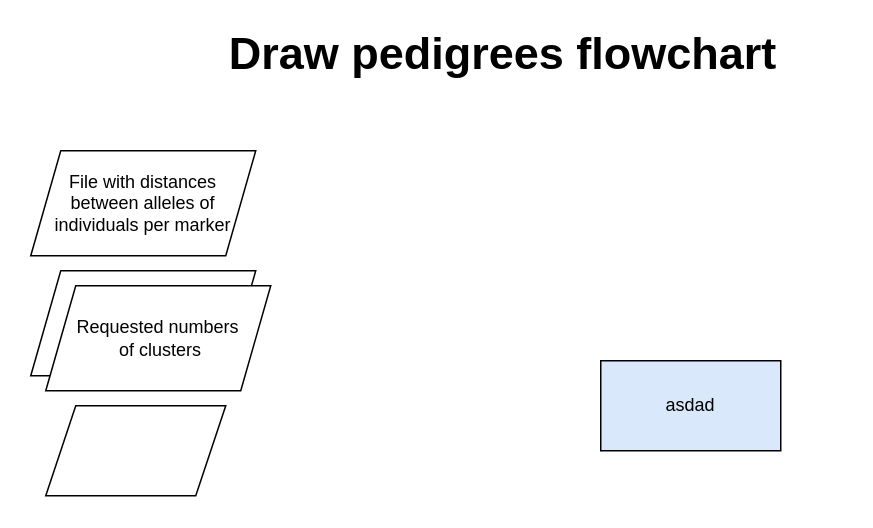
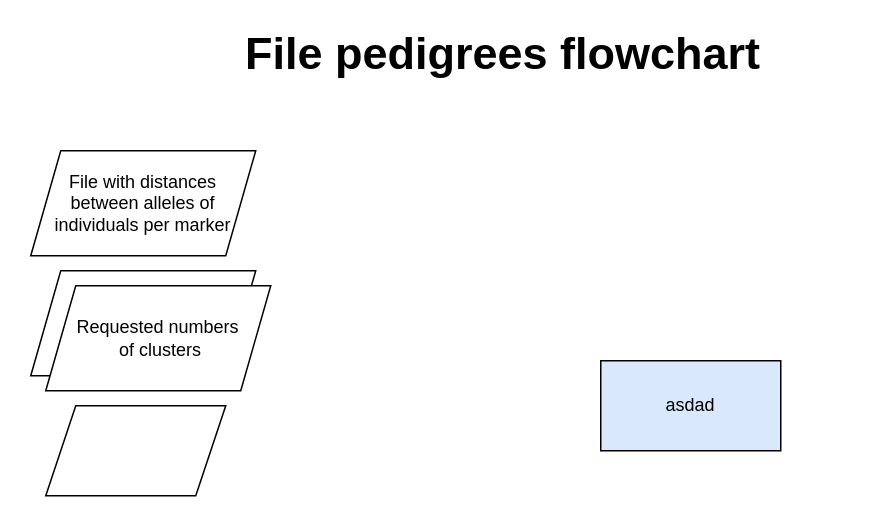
  <mxCell id="0" />
  <mxCell id="1" parent="0" />
- <mxCell id="2" value="&lt;b&gt;&lt;font style=&quot;font-size: 30px;&quot;&gt;Draw pedigrees flowchart&lt;/font&gt;&lt;/b&gt;" style="text;html=1;strokeColor=none;fillColor=none;align=center;verticalAlign=middle;whiteSpace=wrap;rounded=0;" vertex="1" parent="1"><mxGeometry x="110" y="20" width="450" height="30" as="geometry" /></mxCell>
+ <mxCell id="2" value="&lt;b&gt;&lt;font style=&quot;font-size: 30px;&quot;&gt;File pedigrees flowchart&lt;/font&gt;&lt;/b&gt;" style="text;html=1;strokeColor=none;fillColor=none;align=center;verticalAlign=middle;whiteSpace=wrap;rounded=0;" vertex="1" parent="1"><mxGeometry x="110" y="20" width="450" height="30" as="geometry" /></mxCell>
  <mxCell id="3" value="asdad" style="rounded=0;whiteSpace=wrap;html=1;fontSize=12;fillColor=#dae8fc;" vertex="1" parent="1"><mxGeometry x="400" y="240" width="120" height="60" as="geometry" /></mxCell>
  <mxCell id="4" value="File with distances &lt;br&gt;between alleles of individuals per marker" style="shape=parallelogram;perimeter=parallelogramPerimeter;whiteSpace=wrap;html=1;fixedSize=1;fontSize=12;" vertex="1" parent="1"><mxGeometry x="20" y="100" width="150" height="70" as="geometry" /></mxCell>
  <mxCell id="5" value="Marker mutation&lt;br&gt;rates" style="shape=parallelogram;perimeter=parallelogramPerimeter;whiteSpace=wrap;html=1;fixedSize=1;fontSize=12;" vertex="1" parent="1"><mxGeometry x="20" y="180" width="150" height="70" as="geometry" /></mxCell>
  <mxCell id="6" value="" style="shape=parallelogram;perimeter=parallelogramPerimeter;whiteSpace=wrap;html=1;fixedSize=1;fontSize=12;" vertex="1" parent="1"><mxGeometry x="30" y="270" width="120" height="60" as="geometry" /></mxCell>
  <mxCell id="7" value="Requested numbers&lt;br&gt;&amp;nbsp;of clusters" style="shape=parallelogram;perimeter=parallelogramPerimeter;whiteSpace=wrap;html=1;fixedSize=1;fontSize=12;" vertex="1" parent="1"><mxGeometry x="30" y="190" width="150" height="70" as="geometry" /></mxCell>
